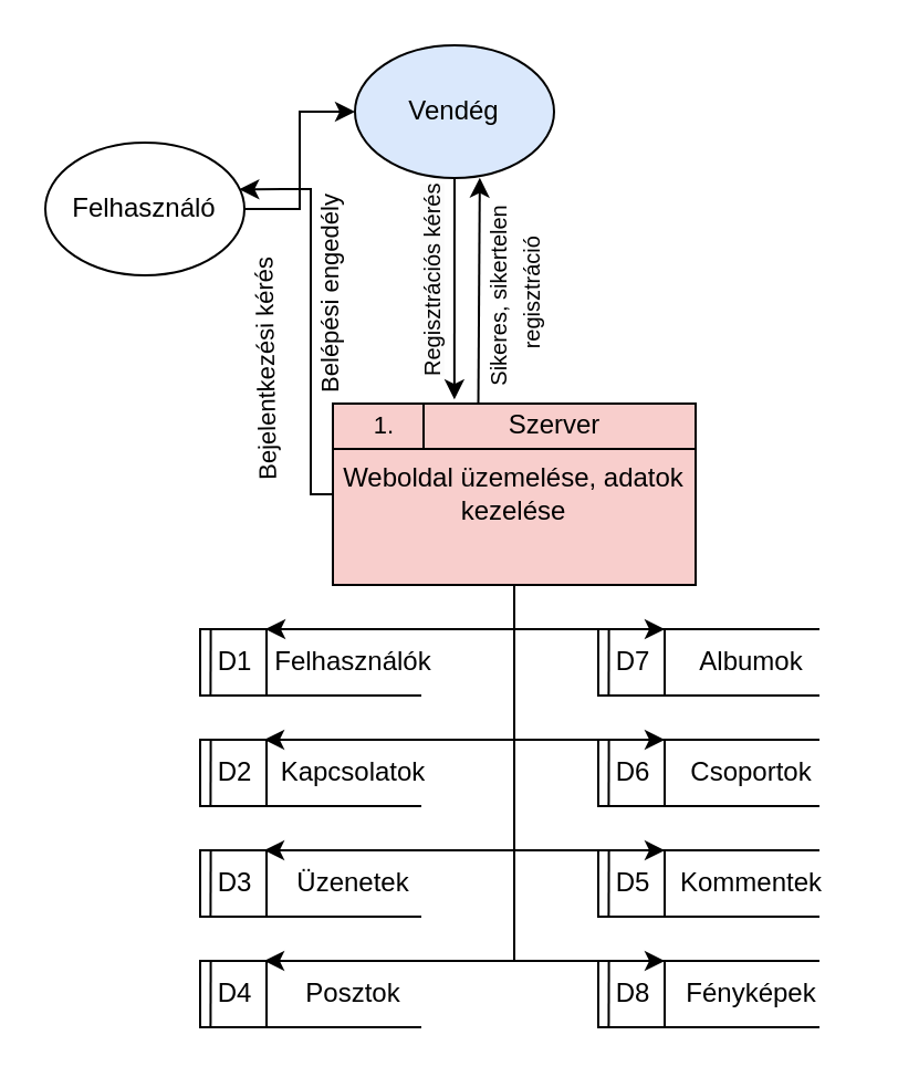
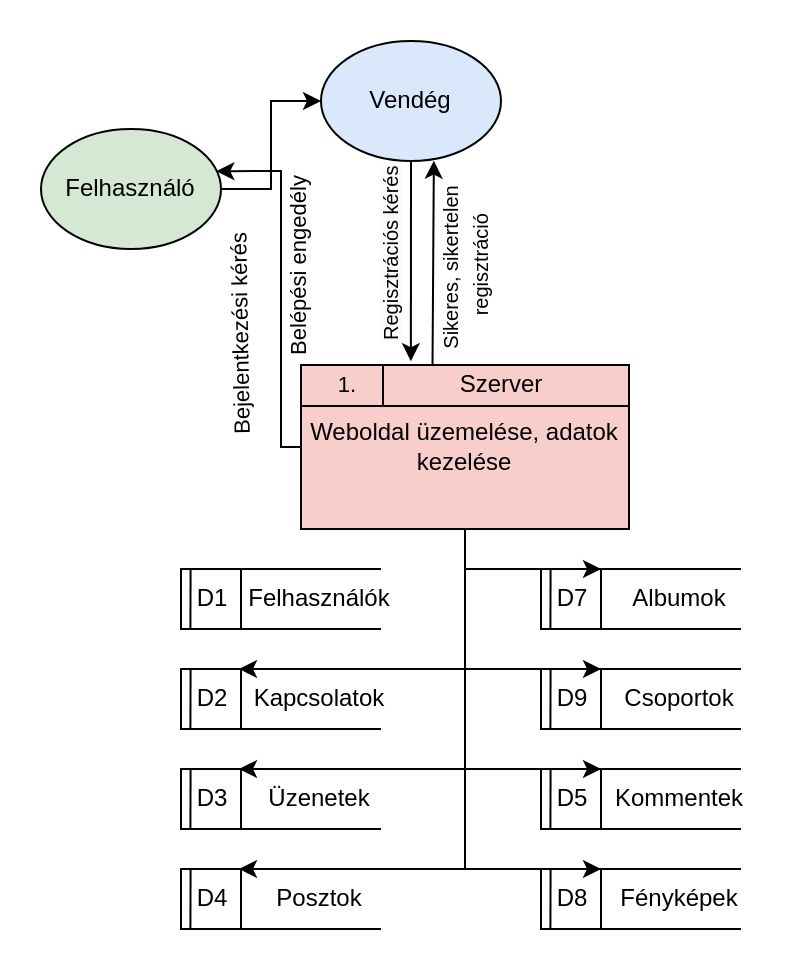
  <mxCell id="0" />
  <mxCell id="1" parent="0" />
  <mxCell id="2" value="" style="group" vertex="1" connectable="0" parent="1"><mxGeometry x="150" y="182.003" width="164" height="82" as="geometry" /></mxCell>
  <mxCell id="3" value="&lt;font face=&quot;Helvetica&quot;&gt;Weboldal üzemelése, adatok kezelése&lt;/font&gt;" style="rounded=0;whiteSpace=wrap;html=1;fillColor=#f8cecc;" vertex="1" parent="2"><mxGeometry width="164" height="82" as="geometry" /></mxCell>
  <mxCell id="4" value="" style="endArrow=none;html=1;rounded=0;exitX=0;exitY=0.25;exitDx=0;exitDy=0;entryX=1;entryY=0.25;entryDx=0;entryDy=0;" edge="1" parent="2" source="3" target="3"><mxGeometry width="50" height="50" relative="1" as="geometry"><mxPoint x="54.667" y="68.333" as="sourcePoint" /><mxPoint x="123" as="targetPoint" /></mxGeometry></mxCell>
  <mxCell id="5" value="" style="endArrow=none;html=1;rounded=0;exitX=0.25;exitY=0;exitDx=0;exitDy=0;" edge="1" parent="2" source="3"><mxGeometry width="50" height="50" relative="1" as="geometry"><mxPoint x="41" y="-6.833" as="sourcePoint" /><mxPoint x="41" y="20.5" as="targetPoint" /></mxGeometry></mxCell>
  <mxCell id="6" value="&lt;font face=&quot;Helvetica&quot; style=&quot;font-size: 12px;&quot;&gt;Szerver&lt;/font&gt;" style="text;html=1;align=center;verticalAlign=middle;resizable=0;points=[];autosize=1;strokeColor=none;fillColor=none;" vertex="1" parent="2"><mxGeometry x="69.997" y="-5.003" width="60" height="30" as="geometry" /></mxCell>
  <mxCell id="7" value="&lt;font style=&quot;font-size: 11px;&quot;&gt;1.&lt;/font&gt;" style="text;html=1;align=center;verticalAlign=middle;resizable=0;points=[];autosize=1;strokeColor=none;fillColor=none;" vertex="1" parent="2"><mxGeometry x="8" y="-5" width="30" height="30" as="geometry" /></mxCell>
  <mxCell id="8" style="edgeStyle=orthogonalEdgeStyle;rounded=0;orthogonalLoop=1;jettySize=auto;html=1;" edge="1" parent="1" source="9" target="52"><mxGeometry relative="1" as="geometry" /></mxCell>
- <mxCell id="9" value="Felhasználó" style="ellipse;whiteSpace=wrap;html=1;" vertex="1" parent="1"><mxGeometry x="20" y="64.003" width="90" height="60" as="geometry" /></mxCell>
+ <mxCell id="9" value="Felhasználó" style="ellipse;whiteSpace=wrap;html=1;fillColor=#d5e8d4;" vertex="1" parent="1"><mxGeometry x="20" y="64.003" width="90" height="60" as="geometry" /></mxCell>
  <mxCell id="10" value="" style="group" vertex="1" connectable="0" parent="1"><mxGeometry x="90" y="284.003" width="114" height="30.0" as="geometry" /></mxCell>
  <mxCell id="11" value="&amp;nbsp;D1" style="html=1;dashed=0;whiteSpace=wrap;shape=mxgraph.dfd.dataStoreID;align=left;spacingLeft=3;points=[[0,0],[0.5,0],[1,0],[0,0.5],[1,0.5],[0,1],[0.5,1],[1,1]];" vertex="1" parent="10"><mxGeometry width="100" height="30" as="geometry" /></mxCell>
  <mxCell id="12" value="" style="endArrow=none;html=1;rounded=0;entryX=0.078;entryY=0.005;entryDx=0;entryDy=0;entryPerimeter=0;exitX=0.077;exitY=1.001;exitDx=0;exitDy=0;exitPerimeter=0;" edge="1" parent="10"><mxGeometry width="50" height="50" relative="1" as="geometry"><mxPoint x="4.7" y="30.0" as="sourcePoint" /><mxPoint x="4.8" y="0.12" as="targetPoint" /></mxGeometry></mxCell>
  <mxCell id="13" value="Felhasználók" style="text;html=1;align=center;verticalAlign=middle;resizable=0;points=[];autosize=1;strokeColor=none;fillColor=none;" vertex="1" parent="10"><mxGeometry x="24" width="90" height="30" as="geometry" /></mxCell>
  <mxCell id="14" value="" style="group" vertex="1" connectable="0" parent="1"><mxGeometry x="90" y="334.003" width="114" height="30.0" as="geometry" /></mxCell>
  <mxCell id="15" value="&amp;nbsp;D2" style="html=1;dashed=0;whiteSpace=wrap;shape=mxgraph.dfd.dataStoreID;align=left;spacingLeft=3;points=[[0,0],[0.5,0],[1,0],[0,0.5],[1,0.5],[0,1],[0.5,1],[1,1]];" vertex="1" parent="14"><mxGeometry width="100" height="30" as="geometry" /></mxCell>
  <mxCell id="16" value="" style="endArrow=none;html=1;rounded=0;entryX=0.078;entryY=0.005;entryDx=0;entryDy=0;entryPerimeter=0;exitX=0.077;exitY=1.001;exitDx=0;exitDy=0;exitPerimeter=0;" edge="1" parent="14"><mxGeometry width="50" height="50" relative="1" as="geometry"><mxPoint x="4.7" y="30.0" as="sourcePoint" /><mxPoint x="4.8" y="0.12" as="targetPoint" /></mxGeometry></mxCell>
  <mxCell id="17" value="Kapcsolatok" style="text;html=1;align=center;verticalAlign=middle;resizable=0;points=[];autosize=1;strokeColor=none;fillColor=none;" vertex="1" parent="14"><mxGeometry x="24" width="90" height="30" as="geometry" /></mxCell>
  <mxCell id="18" value="" style="group" vertex="1" connectable="0" parent="1"><mxGeometry x="90" y="384.003" width="104" height="30.0" as="geometry" /></mxCell>
  <mxCell id="19" value="&amp;nbsp;D3" style="html=1;dashed=0;whiteSpace=wrap;shape=mxgraph.dfd.dataStoreID;align=left;spacingLeft=3;points=[[0,0],[0.5,0],[1,0],[0,0.5],[1,0.5],[0,1],[0.5,1],[1,1]];" vertex="1" parent="18"><mxGeometry width="100" height="30" as="geometry" /></mxCell>
  <mxCell id="20" value="" style="endArrow=none;html=1;rounded=0;entryX=0.078;entryY=0.005;entryDx=0;entryDy=0;entryPerimeter=0;exitX=0.077;exitY=1.001;exitDx=0;exitDy=0;exitPerimeter=0;" edge="1" parent="18"><mxGeometry width="50" height="50" relative="1" as="geometry"><mxPoint x="4.7" y="30.0" as="sourcePoint" /><mxPoint x="4.8" y="0.12" as="targetPoint" /></mxGeometry></mxCell>
  <mxCell id="21" value="Üzenetek" style="text;html=1;align=center;verticalAlign=middle;resizable=0;points=[];autosize=1;strokeColor=none;fillColor=none;" vertex="1" parent="18"><mxGeometry x="34" width="70" height="30" as="geometry" /></mxCell>
  <mxCell id="22" value="" style="group" vertex="1" connectable="0" parent="1"><mxGeometry x="90" y="434.003" width="104" height="30.0" as="geometry" /></mxCell>
  <mxCell id="23" value="&amp;nbsp;D4" style="html=1;dashed=0;whiteSpace=wrap;shape=mxgraph.dfd.dataStoreID;align=left;spacingLeft=3;points=[[0,0],[0.5,0],[1,0],[0,0.5],[1,0.5],[0,1],[0.5,1],[1,1]];" vertex="1" parent="22"><mxGeometry width="100" height="30" as="geometry" /></mxCell>
  <mxCell id="24" value="" style="endArrow=none;html=1;rounded=0;entryX=0.078;entryY=0.005;entryDx=0;entryDy=0;entryPerimeter=0;exitX=0.077;exitY=1.001;exitDx=0;exitDy=0;exitPerimeter=0;" edge="1" parent="22"><mxGeometry width="50" height="50" relative="1" as="geometry"><mxPoint x="4.7" y="30.0" as="sourcePoint" /><mxPoint x="4.8" y="0.12" as="targetPoint" /></mxGeometry></mxCell>
  <mxCell id="25" value="Posztok" style="text;html=1;align=center;verticalAlign=middle;resizable=0;points=[];autosize=1;strokeColor=none;fillColor=none;" vertex="1" parent="22"><mxGeometry x="34" width="70" height="30" as="geometry" /></mxCell>
  <mxCell id="26" value="" style="group" vertex="1" connectable="0" parent="1"><mxGeometry x="270" y="384.003" width="114" height="30" as="geometry" /></mxCell>
  <mxCell id="27" value="&amp;nbsp;D5" style="html=1;dashed=0;whiteSpace=wrap;shape=mxgraph.dfd.dataStoreID;align=left;spacingLeft=3;points=[[0,0],[0.5,0],[1,0],[0,0.5],[1,0.5],[0,1],[0.5,1],[1,1]];" vertex="1" parent="26"><mxGeometry width="100" height="30" as="geometry" /></mxCell>
  <mxCell id="28" value="" style="endArrow=none;html=1;rounded=0;entryX=0.078;entryY=0.005;entryDx=0;entryDy=0;entryPerimeter=0;exitX=0.077;exitY=1.001;exitDx=0;exitDy=0;exitPerimeter=0;" edge="1" parent="26"><mxGeometry width="50" height="50" relative="1" as="geometry"><mxPoint x="4.7" y="30" as="sourcePoint" /><mxPoint x="4.8" y="0.12" as="targetPoint" /></mxGeometry></mxCell>
  <mxCell id="29" value="Kommentek" style="text;html=1;align=center;verticalAlign=middle;resizable=0;points=[];autosize=1;strokeColor=none;fillColor=none;" vertex="1" parent="26"><mxGeometry x="24" width="90" height="30" as="geometry" /></mxCell>
  <mxCell id="30" value="" style="group" vertex="1" connectable="0" parent="1"><mxGeometry x="270" y="434.003" width="109" height="30.0" as="geometry" /></mxCell>
  <mxCell id="31" value="&amp;nbsp;D8" style="html=1;dashed=0;whiteSpace=wrap;shape=mxgraph.dfd.dataStoreID;align=left;spacingLeft=3;points=[[0,0],[0.5,0],[1,0],[0,0.5],[1,0.5],[0,1],[0.5,1],[1,1]];" vertex="1" parent="30"><mxGeometry width="100" height="30" as="geometry" /></mxCell>
  <mxCell id="32" value="" style="endArrow=none;html=1;rounded=0;entryX=0.078;entryY=0.005;entryDx=0;entryDy=0;entryPerimeter=0;exitX=0.077;exitY=1.001;exitDx=0;exitDy=0;exitPerimeter=0;" edge="1" parent="30"><mxGeometry width="50" height="50" relative="1" as="geometry"><mxPoint x="4.7" y="30.0" as="sourcePoint" /><mxPoint x="4.8" y="0.12" as="targetPoint" /></mxGeometry></mxCell>
  <mxCell id="33" value="Fényképek" style="text;html=1;align=center;verticalAlign=middle;resizable=0;points=[];autosize=1;strokeColor=none;fillColor=none;" vertex="1" parent="30"><mxGeometry x="29" width="80" height="30" as="geometry" /></mxCell>
  <mxCell id="34" value="" style="group" vertex="1" connectable="0" parent="1"><mxGeometry x="270" y="284.003" width="104" height="30.0" as="geometry" /></mxCell>
  <mxCell id="35" value="&amp;nbsp;D7" style="html=1;dashed=0;whiteSpace=wrap;shape=mxgraph.dfd.dataStoreID;align=left;spacingLeft=3;points=[[0,0],[0.5,0],[1,0],[0,0.5],[1,0.5],[0,1],[0.5,1],[1,1]];" vertex="1" parent="34"><mxGeometry width="100" height="30" as="geometry" /></mxCell>
  <mxCell id="36" value="" style="endArrow=none;html=1;rounded=0;entryX=0.078;entryY=0.005;entryDx=0;entryDy=0;entryPerimeter=0;exitX=0.077;exitY=1.001;exitDx=0;exitDy=0;exitPerimeter=0;" edge="1" parent="34"><mxGeometry width="50" height="50" relative="1" as="geometry"><mxPoint x="4.7" y="30.0" as="sourcePoint" /><mxPoint x="4.8" y="0.12" as="targetPoint" /></mxGeometry></mxCell>
  <mxCell id="37" value="Albumok" style="text;html=1;align=center;verticalAlign=middle;resizable=0;points=[];autosize=1;strokeColor=none;fillColor=none;" vertex="1" parent="34"><mxGeometry x="34" width="70" height="30" as="geometry" /></mxCell>
  <mxCell id="38" value="" style="group" vertex="1" connectable="0" parent="1"><mxGeometry x="270" y="334.003" width="109" height="30.0" as="geometry" /></mxCell>
- <mxCell id="39" value="&amp;nbsp;D6" style="html=1;dashed=0;whiteSpace=wrap;shape=mxgraph.dfd.dataStoreID;align=left;spacingLeft=3;points=[[0,0],[0.5,0],[1,0],[0,0.5],[1,0.5],[0,1],[0.5,1],[1,1]];" vertex="1" parent="38"><mxGeometry width="100" height="30" as="geometry" /></mxCell>
+ <mxCell id="39" value="&amp;nbsp;D9" style="html=1;dashed=0;whiteSpace=wrap;shape=mxgraph.dfd.dataStoreID;align=left;spacingLeft=3;points=[[0,0],[0.5,0],[1,0],[0,0.5],[1,0.5],[0,1],[0.5,1],[1,1]];" vertex="1" parent="38"><mxGeometry width="100" height="30" as="geometry" /></mxCell>
  <mxCell id="40" value="" style="endArrow=none;html=1;rounded=0;entryX=0.078;entryY=0.005;entryDx=0;entryDy=0;entryPerimeter=0;exitX=0.077;exitY=1.001;exitDx=0;exitDy=0;exitPerimeter=0;" edge="1" parent="38"><mxGeometry width="50" height="50" relative="1" as="geometry"><mxPoint x="4.7" y="30.0" as="sourcePoint" /><mxPoint x="4.8" y="0.12" as="targetPoint" /></mxGeometry></mxCell>
  <mxCell id="41" value="Csoportok" style="text;html=1;align=center;verticalAlign=middle;resizable=0;points=[];autosize=1;strokeColor=none;fillColor=none;" vertex="1" parent="38"><mxGeometry x="29" width="80" height="30" as="geometry" /></mxCell>
  <mxCell id="42" value="" style="endArrow=classic;html=1;rounded=0;exitX=0.5;exitY=1;exitDx=0;exitDy=0;" edge="1" parent="1" source="3"><mxGeometry width="50" height="50" relative="1" as="geometry"><mxPoint x="210" y="364.003" as="sourcePoint" /><mxPoint x="300" y="284.003" as="targetPoint" /><Array as="points"><mxPoint x="232" y="284.003" /></Array></mxGeometry></mxCell>
- <mxCell id="43" value="" style="endArrow=classic;html=1;rounded=0;exitX=0.5;exitY=1;exitDx=0;exitDy=0;entryX=0.061;entryY=0;entryDx=0;entryDy=0;entryPerimeter=0;" edge="1" parent="1" source="3" target="13"><mxGeometry width="50" height="50" relative="1" as="geometry"><mxPoint x="200" y="344.003" as="sourcePoint" /><mxPoint x="250" y="294.003" as="targetPoint" /><Array as="points"><mxPoint x="232" y="284.003" /></Array></mxGeometry></mxCell>
  <mxCell id="44" value="" style="endArrow=classic;html=1;rounded=0;exitX=0.5;exitY=1;exitDx=0;exitDy=0;" edge="1" parent="1"><mxGeometry width="50" height="50" relative="1" as="geometry"><mxPoint x="232" y="314.003" as="sourcePoint" /><mxPoint x="300" y="334.003" as="targetPoint" /><Array as="points"><mxPoint x="232" y="334.003" /></Array></mxGeometry></mxCell>
  <mxCell id="45" value="" style="endArrow=classic;html=1;rounded=0;entryX=0.061;entryY=0;entryDx=0;entryDy=0;entryPerimeter=0;" edge="1" parent="1"><mxGeometry width="50" height="50" relative="1" as="geometry"><mxPoint x="232" y="284.003" as="sourcePoint" /><mxPoint x="119" y="334.003" as="targetPoint" /><Array as="points"><mxPoint x="232" y="334.003" /></Array></mxGeometry></mxCell>
  <mxCell id="46" value="" style="endArrow=classic;html=1;rounded=0;exitX=0.5;exitY=1;exitDx=0;exitDy=0;" edge="1" parent="1"><mxGeometry width="50" height="50" relative="1" as="geometry"><mxPoint x="232" y="364.003" as="sourcePoint" /><mxPoint x="300" y="384.003" as="targetPoint" /><Array as="points"><mxPoint x="232" y="384.003" /></Array></mxGeometry></mxCell>
  <mxCell id="47" value="" style="endArrow=classic;html=1;rounded=0;entryX=0.061;entryY=0;entryDx=0;entryDy=0;entryPerimeter=0;" edge="1" parent="1"><mxGeometry width="50" height="50" relative="1" as="geometry"><mxPoint x="232" y="334.003" as="sourcePoint" /><mxPoint x="119" y="384.003" as="targetPoint" /><Array as="points"><mxPoint x="232" y="384.003" /></Array></mxGeometry></mxCell>
  <mxCell id="48" value="" style="endArrow=classic;html=1;rounded=0;exitX=0.5;exitY=1;exitDx=0;exitDy=0;" edge="1" parent="1"><mxGeometry width="50" height="50" relative="1" as="geometry"><mxPoint x="232" y="414.003" as="sourcePoint" /><mxPoint x="300" y="434.003" as="targetPoint" /><Array as="points"><mxPoint x="232" y="434.003" /></Array></mxGeometry></mxCell>
  <mxCell id="49" value="" style="endArrow=classic;html=1;rounded=0;entryX=0.061;entryY=0;entryDx=0;entryDy=0;entryPerimeter=0;" edge="1" parent="1"><mxGeometry width="50" height="50" relative="1" as="geometry"><mxPoint x="232" y="384.003" as="sourcePoint" /><mxPoint x="119" y="434.003" as="targetPoint" /><Array as="points"><mxPoint x="232" y="434.003" /></Array></mxGeometry></mxCell>
  <mxCell id="50" value="&lt;font style=&quot;font-size: 11px;&quot;&gt;Bejelentkezési kérés&lt;/font&gt;" style="text;html=1;align=center;verticalAlign=middle;resizable=0;points=[];autosize=1;strokeColor=none;fillColor=none;rotation=-91;" vertex="1" parent="1"><mxGeometry x="60" y="152.003" width="120" height="30" as="geometry" /></mxCell>
  <mxCell id="51" value="" style="endArrow=classic;html=1;rounded=0;exitX=0;exitY=0.5;exitDx=0;exitDy=0;entryX=0.974;entryY=0.335;entryDx=0;entryDy=0;entryPerimeter=0;" edge="1" parent="1" source="3"><mxGeometry width="50" height="50" relative="1" as="geometry"><mxPoint x="150" y="224.003" as="sourcePoint" /><mxPoint x="107.66" y="85.103" as="targetPoint" /><Array as="points"><mxPoint x="140" y="223.003" /><mxPoint x="140" y="155.003" /><mxPoint x="140" y="85.003" /></Array></mxGeometry></mxCell>
  <mxCell id="52" value="Vendég" style="ellipse;whiteSpace=wrap;html=1;fillColor=#dae8fc;" vertex="1" parent="1"><mxGeometry x="160" y="20.003" width="90" height="60" as="geometry" /></mxCell>
  <mxCell id="53" value="" style="endArrow=classic;html=1;rounded=0;exitX=0.5;exitY=1;exitDx=0;exitDy=0;entryX=0.335;entryY=-0.023;entryDx=0;entryDy=0;entryPerimeter=0;" edge="1" parent="1" source="52" target="3"><mxGeometry width="50" height="50" relative="1" as="geometry"><mxPoint x="260" y="144.003" as="sourcePoint" /><mxPoint x="310" y="94.003" as="targetPoint" /></mxGeometry></mxCell>
  <mxCell id="54" value="&lt;span style=&quot;color: rgb(0, 0, 0); font-family: Helvetica; font-size: 10px; font-style: normal; font-variant-ligatures: normal; font-variant-caps: normal; font-weight: 400; letter-spacing: normal; orphans: 2; text-align: center; text-indent: 0px; text-transform: none; widows: 2; word-spacing: 0px; -webkit-text-stroke-width: 0px; background-color: rgb(251, 251, 251); text-decoration-thickness: initial; text-decoration-style: initial; text-decoration-color: initial; float: none; display: inline !important;&quot;&gt;Regisztrációs kérés&lt;/span&gt;" style="text;whiteSpace=wrap;html=1;rotation=-90;" vertex="1" parent="1"><mxGeometry x="146" y="107.003" width="100" height="30" as="geometry" /></mxCell>
  <mxCell id="55" value="" style="endArrow=classic;html=1;rounded=0;exitX=0.401;exitY=-0.003;exitDx=0;exitDy=0;exitPerimeter=0;entryX=0.627;entryY=0.997;entryDx=0;entryDy=0;entryPerimeter=0;" edge="1" parent="1" source="3" target="52"><mxGeometry width="50" height="50" relative="1" as="geometry"><mxPoint x="220" y="184.003" as="sourcePoint" /><mxPoint x="270" y="134.003" as="targetPoint" /></mxGeometry></mxCell>
  <mxCell id="56" value="&lt;font style=&quot;font-size: 10px;&quot;&gt;Sikeres, sikertelen&lt;br&gt;&amp;nbsp;regisztráció&lt;/font&gt;" style="text;html=1;align=center;verticalAlign=middle;resizable=0;points=[];autosize=1;strokeColor=none;fillColor=none;rotation=-90;" vertex="1" parent="1"><mxGeometry x="177" y="114.003" width="110" height="40" as="geometry" /></mxCell>
  <mxCell id="57" value="Belépési engedély" style="text;html=1;align=center;verticalAlign=middle;resizable=0;points=[];autosize=1;strokeColor=none;fillColor=none;fontSize=11;rotation=-90;" vertex="1" parent="1"><mxGeometry x="94" y="118.003" width="110" height="30" as="geometry" /></mxCell>
